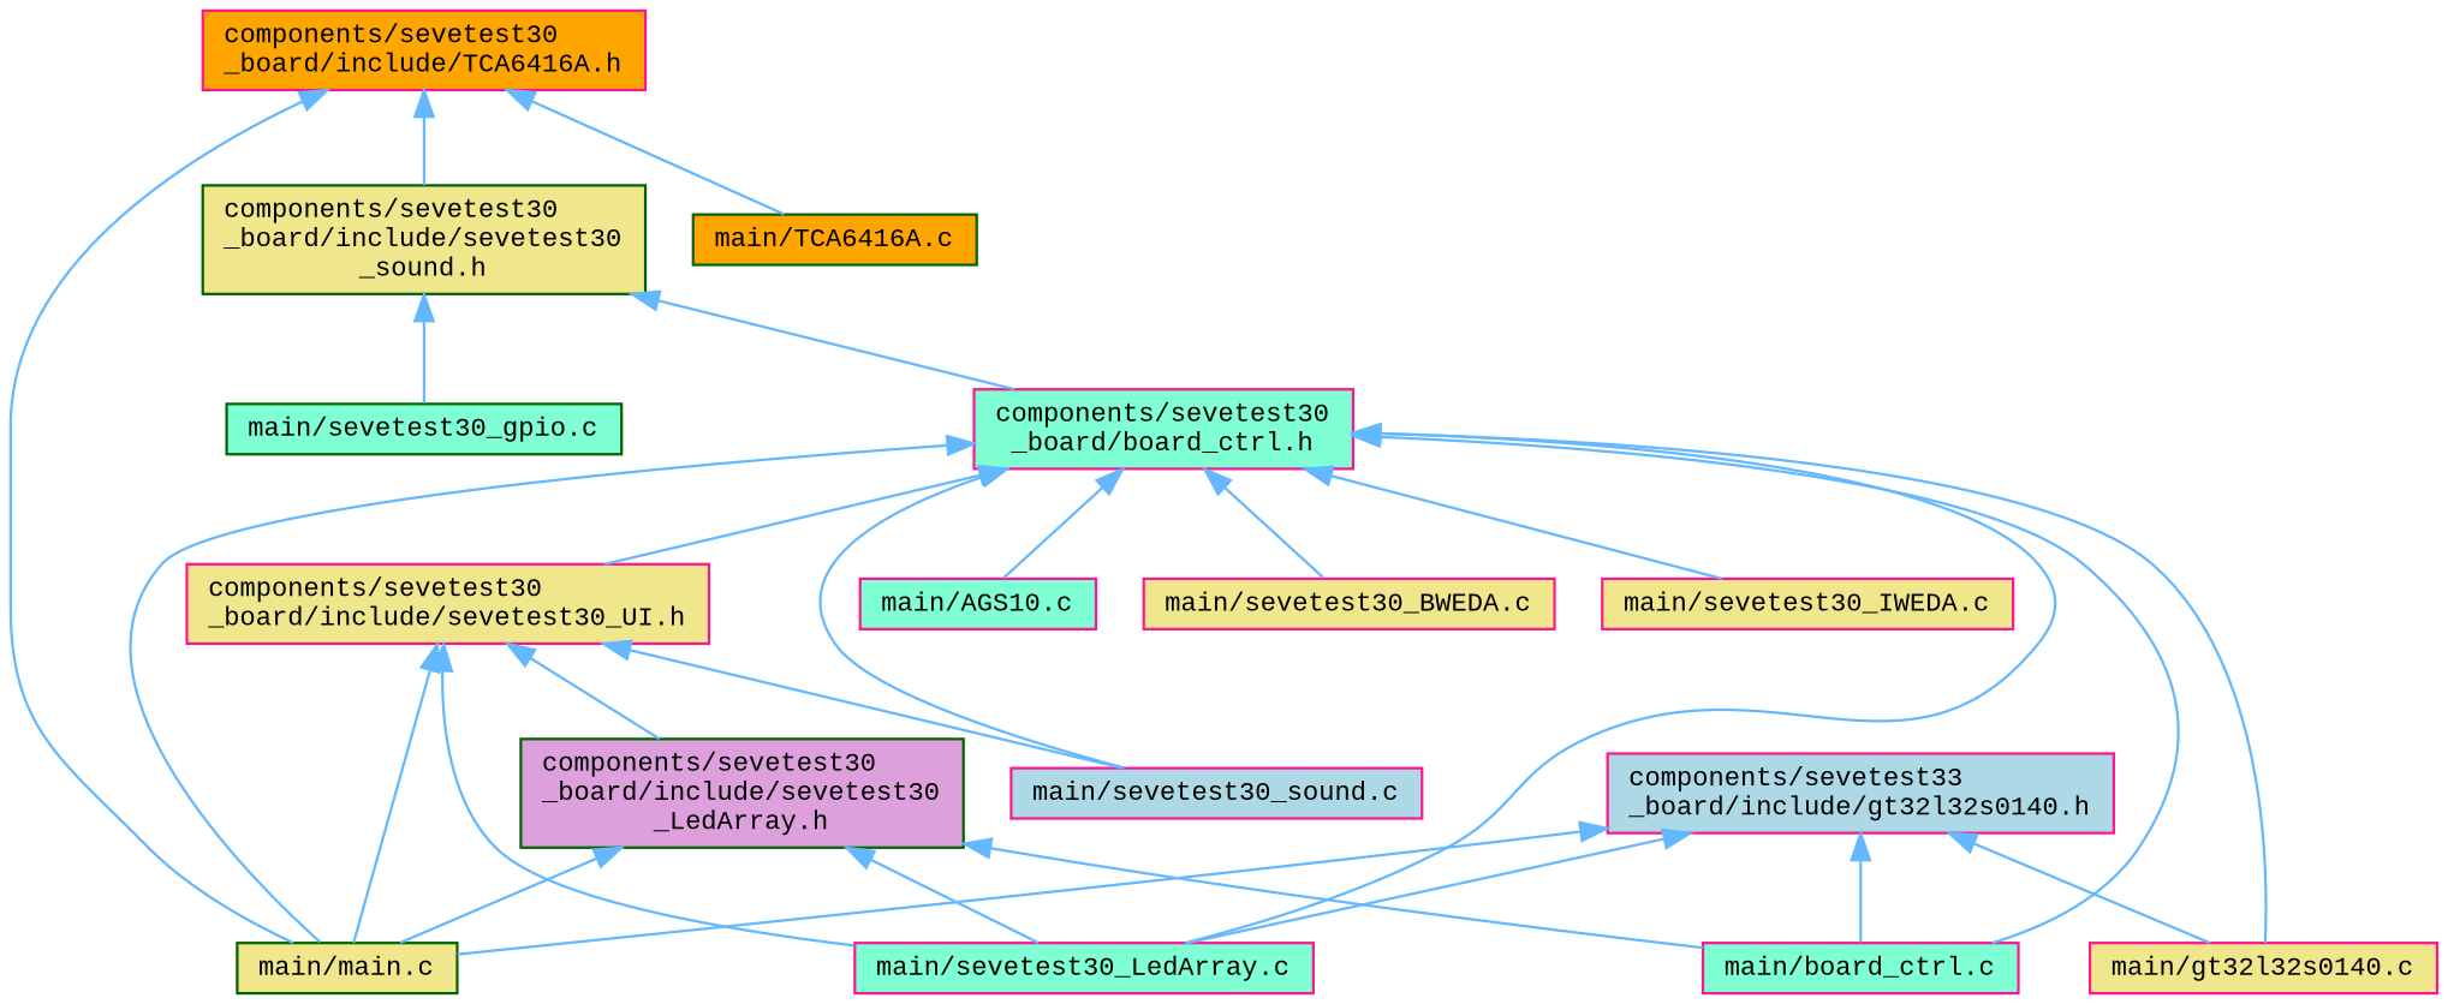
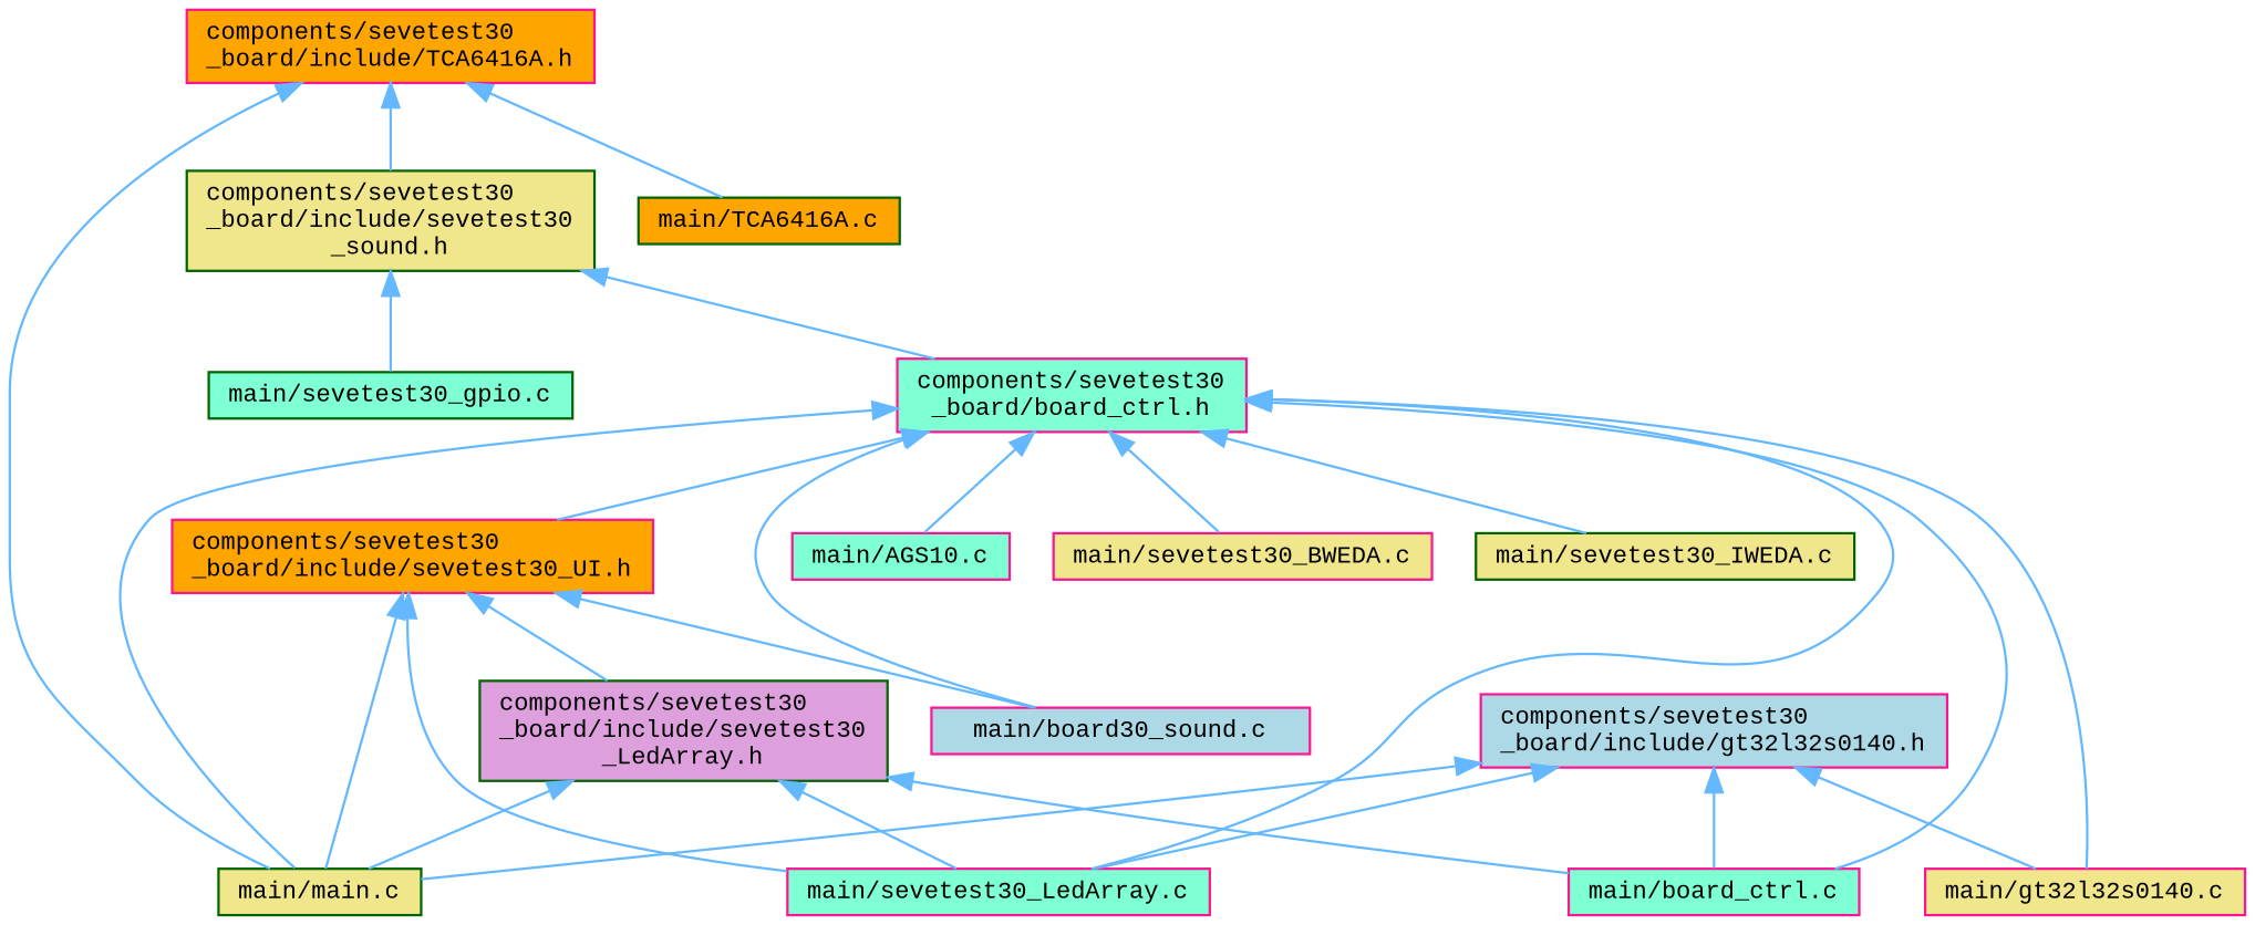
  digraph {
    fontname="Liberation Mono"
    node [color=deeppink fillcolor=khaki fontname="Liberation Mono" fontsize=10 shape=box style=filled]
    edge [color=steelblue1 dir=back fontname="Liberation Mono" fontsize=10 labelfontname=Helvetica labelfontsize=10 style=solid]
    n1 [fillcolor=orange fontcolor=black height=0.2 label="components/sevetest30\l_board/include/TCA6416A.h" width=0.4]
    n2 [color=darkgreen height=0.2 label="components/sevetest30\l_board/include/sevetest30\l_sound.h" width=0.4]
    n3 [color=darkgreen height=0.2 label="main/main.c" width=0.4]
    n4 [color=darkgreen fillcolor=orange height=0.2 label="main/TCA6416A.c" width=0.4]
    n5 [fillcolor=aquamarine height=0.2 label="components/sevetest30\l_board/board_ctrl.h" width=0.4]
    n6 [color=darkgreen fillcolor=aquamarine height=0.2 label="main/sevetest30_gpio.c" width=0.4]
    n7 [fillcolor=aquamarine height=0.2 label="main/board_ctrl.c" width=0.4]
    n8 [height=0.2 label="main/gt32l32s0140.c" width=0.4]
-   n9 [height=0.2 label="components/sevetest30\l_board/include/sevetest30_UI.h" width=0.4]
-   n10 [fillcolor=lightblue height=0.2 label="main/sevetest30_sound.c" width=0.4]
+   n9 [fillcolor=orange height=0.2 label="components/sevetest30\l_board/include/sevetest30_UI.h" width=0.4]
+   n10 [fillcolor=lightblue height=0.2 label="main/board30_sound.c" width=0.4]
    n11 [fillcolor=aquamarine height=0.2 label="main/AGS10.c" width=0.4]
    n12 [height=0.2 label="main/sevetest30_BWEDA.c" width=0.4]
-   n13 [height=0.2 label="main/sevetest30_IWEDA.c" width=0.4]
+   n13 [color=darkgreen height=0.2 label="main/sevetest30_IWEDA.c" width=0.4]
    n14 [fillcolor=aquamarine height=0.2 label="main/sevetest30_LedArray.c" width=0.4]
-   n15 [fillcolor=lightblue height=0.2 label="components/sevetest33\l_board/include/gt32l32s0140.h" width=0.4]
+   n15 [fillcolor=lightblue height=0.2 label="components/sevetest30\l_board/include/gt32l32s0140.h" width=0.4]
    n16 [color=darkgreen fillcolor=plum height=0.2 label="components/sevetest30\l_board/include/sevetest30\l_LedArray.h" width=0.4]
    n1 -> n2
    n1 -> n3
    n1 -> n4
    n2 -> n5
    n2 -> n6
    n5 -> n3
    n5 -> n7
    n5 -> n8
    n5 -> n9
    n5 -> n10
    n5 -> n11
    n5 -> n12
    n5 -> n13
    n5 -> n14
    n9 -> n3
    n9 -> n10
    n9 -> n14
    n9 -> n16
    n15 -> n3
    n15 -> n7
    n15 -> n8
    n15 -> n14
    n16 -> n3
    n16 -> n7
    n16 -> n14
  }
